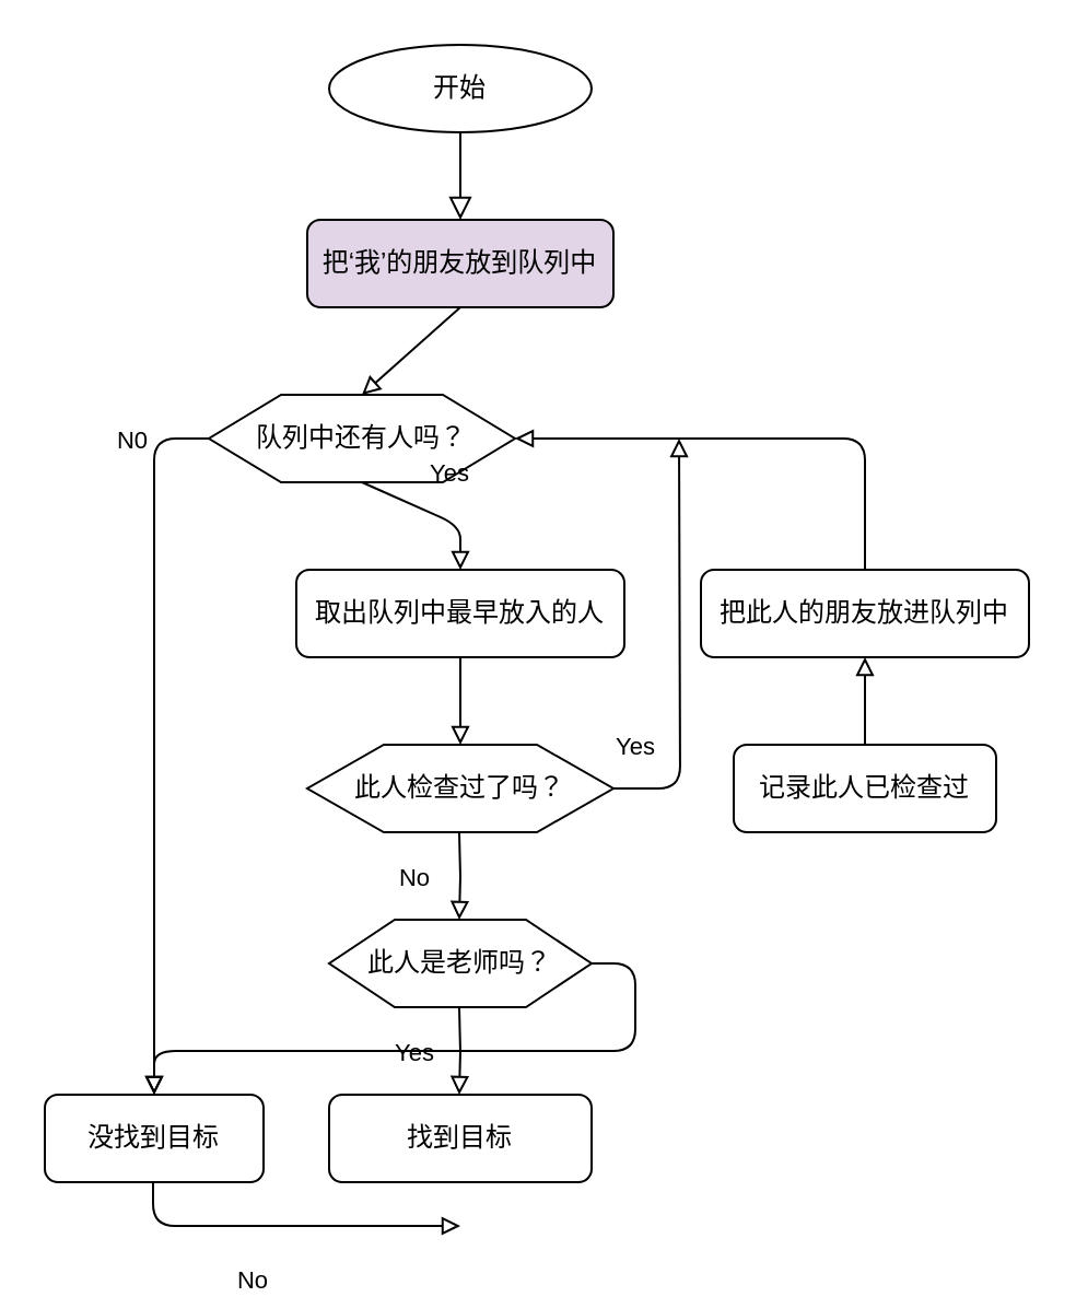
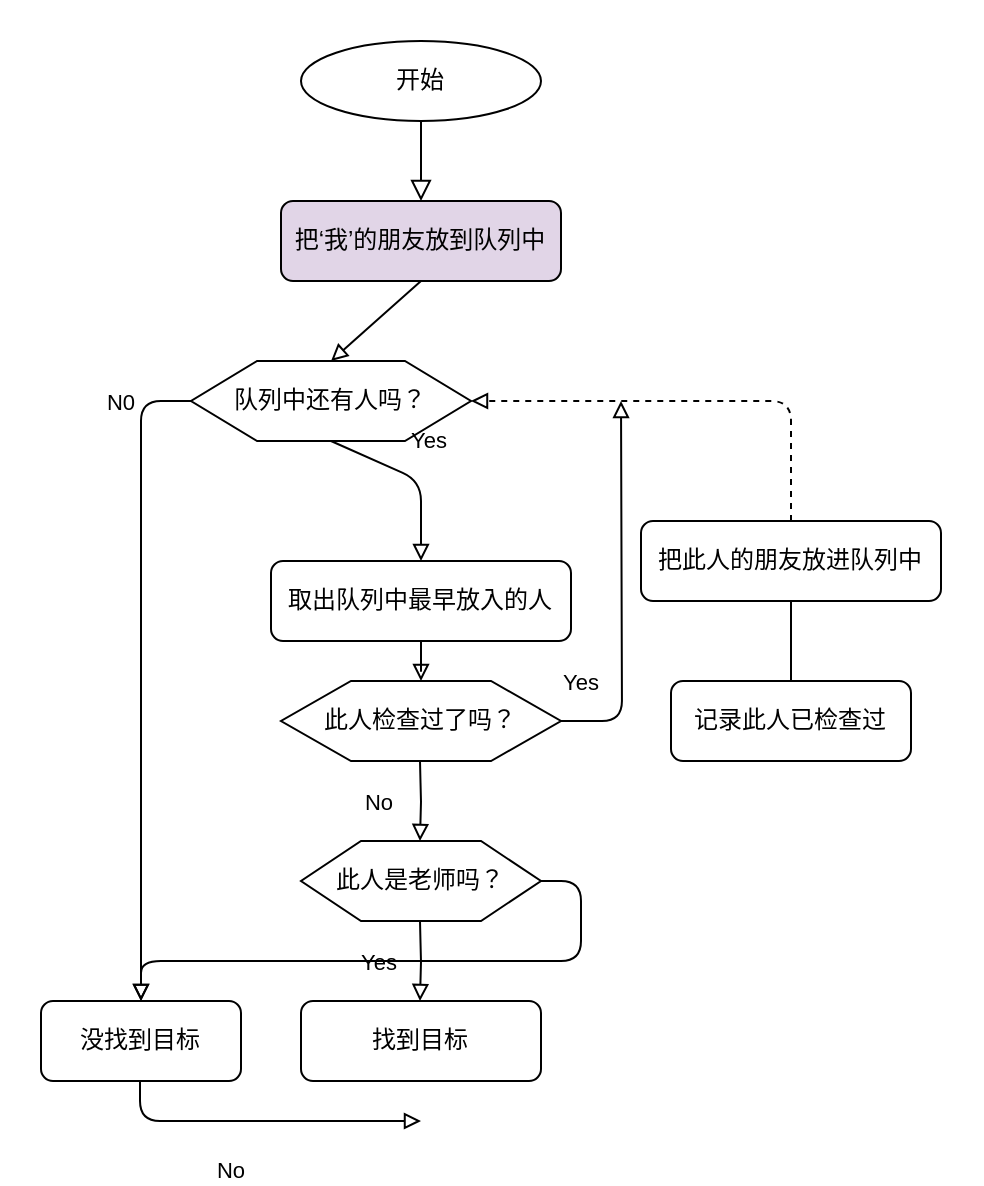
  <mxCell id="0" />
  <mxCell id="1" parent="0" />
  <mxCell id="2" value="" style="rounded=0;html=1;jettySize=auto;orthogonalLoop=1;fontSize=11;endArrow=block;endFill=0;endSize=8;strokeWidth=1;shadow=0;labelBackgroundColor=none;edgeStyle=orthogonalEdgeStyle;" parent="1" source="3" edge="1"><mxGeometry relative="1" as="geometry"><mxPoint x="210" y="100" as="targetPoint" /></mxGeometry></mxCell>
  <mxCell id="3" value="开始" style="ellipse;whiteSpace=wrap;html=1;fontSize=12;glass=0;strokeWidth=1;shadow=0;" parent="1" vertex="1"><mxGeometry x="150" y="20" width="120" height="40" as="geometry" /></mxCell>
  <mxCell id="4" value="把‘我’的朋友放到队列中" style="rounded=1;whiteSpace=wrap;html=1;fontSize=12;glass=0;strokeWidth=1;shadow=0;fillColor=#e1d5e7;" parent="1" vertex="1"><mxGeometry x="140" y="100" width="140" height="40" as="geometry" /></mxCell>
- <mxCell id="5" value="" style="edgeStyle=elbowEdgeStyle;orthogonalLoop=1;jettySize=auto;html=1;labelBackgroundColor=none;endArrow=block;endFill=0;" edge="1" parent="1" source="6" target="23"><mxGeometry relative="1" as="geometry" /></mxCell>
+ <mxCell id="5" value="" style="edgeStyle=elbowEdgeStyle;orthogonalLoop=1;jettySize=auto;html=1;labelBackgroundColor=none;endArrow=none;endFill=0;" edge="1" parent="1" source="6" target="23"><mxGeometry relative="1" as="geometry" /></mxCell>
  <mxCell id="6" value="记录此人已检查过" style="rounded=1;whiteSpace=wrap;html=1;fontSize=12;glass=0;strokeWidth=1;shadow=0;" parent="1" vertex="1"><mxGeometry x="335" y="340" width="120" height="40" as="geometry" /></mxCell>
  <mxCell id="7" style="edgeStyle=orthogonalEdgeStyle;orthogonalLoop=1;jettySize=auto;html=1;entryX=0.5;entryY=0;entryDx=0;entryDy=0;labelBackgroundColor=none;endArrow=block;endFill=0;" edge="1" parent="1" source="8" target="10"><mxGeometry relative="1" as="geometry" /></mxCell>
- <mxCell id="8" value="取出队列中最早放入的人" style="rounded=1;whiteSpace=wrap;html=1;fontSize=12;glass=0;strokeWidth=1;shadow=0;" parent="1" vertex="1"><mxGeometry x="135" y="260" width="150" height="40" as="geometry" /></mxCell>
+ <mxCell id="8" value="取出队列中最早放入的人" style="rounded=1;whiteSpace=wrap;html=1;fontSize=12;glass=0;strokeWidth=1;shadow=0;" parent="1" vertex="1"><mxGeometry x="135" y="280" width="150" height="40" as="geometry" /></mxCell>
  <mxCell id="9" value="队列中还有人吗？" style="shape=hexagon;perimeter=hexagonPerimeter2;whiteSpace=wrap;html=1;size=0.236;" vertex="1" parent="1"><mxGeometry x="95" y="180" width="140" height="40" as="geometry" /></mxCell>
  <mxCell id="10" value="此人检查过了吗？" style="shape=hexagon;perimeter=hexagonPerimeter2;whiteSpace=wrap;html=1;" vertex="1" parent="1"><mxGeometry x="140" y="340" width="140" height="40" as="geometry" /></mxCell>
  <mxCell id="11" value="此人是老师吗？" style="shape=hexagon;perimeter=hexagonPerimeter2;whiteSpace=wrap;html=1;" vertex="1" parent="1"><mxGeometry x="150" y="420" width="120" height="40" as="geometry" /></mxCell>
  <mxCell id="12" value="找到目标" style="rounded=1;whiteSpace=wrap;html=1;" vertex="1" parent="1"><mxGeometry x="150" y="500" width="120" height="40" as="geometry" /></mxCell>
  <mxCell id="13" value="N0" style="endArrow=block;html=1;exitX=0;exitY=0.5;exitDx=0;exitDy=0;endFill=0;edgeStyle=elbowEdgeStyle;entryX=0.5;entryY=0;entryDx=0;entryDy=0;" edge="1" parent="1" source="9" target="18"><mxGeometry x="-0.838" y="-10" width="50" height="50" relative="1" as="geometry"><mxPoint x="90" y="570" as="sourcePoint" /><mxPoint x="70" y="470" as="targetPoint" /><Array as="points"><mxPoint x="70" y="350" /></Array><mxPoint as="offset" /></mxGeometry></mxCell>
  <mxCell id="14" value="" style="endArrow=block;html=1;shadow=0;labelBackgroundColor=none;strokeWidth=1;exitX=0.5;exitY=1;exitDx=0;exitDy=0;entryX=0.5;entryY=0;entryDx=0;entryDy=0;endFill=0;" edge="1" parent="1" source="4" target="9"><mxGeometry width="50" height="50" relative="1" as="geometry"><mxPoint x="300" y="200" as="sourcePoint" /><mxPoint x="350" y="150" as="targetPoint" /></mxGeometry></mxCell>
  <mxCell id="15" value="Yes" style="endArrow=block;html=1;labelBackgroundColor=none;exitX=0.5;exitY=1;exitDx=0;exitDy=0;entryX=0.5;entryY=0;entryDx=0;entryDy=0;endFill=0;" edge="1" parent="1" source="9" target="8"><mxGeometry y="20" width="50" height="50" relative="1" as="geometry"><mxPoint x="360" y="290" as="sourcePoint" /><mxPoint x="410" y="240" as="targetPoint" /><Array as="points"><mxPoint x="210" y="240" /></Array><mxPoint as="offset" /></mxGeometry></mxCell>
  <mxCell id="16" value="No" style="edgeStyle=orthogonalEdgeStyle;orthogonalLoop=1;jettySize=auto;html=1;entryX=0.5;entryY=0;entryDx=0;entryDy=0;labelBackgroundColor=none;endArrow=block;endFill=0;" edge="1" parent="1"><mxGeometry y="21" relative="1" as="geometry"><mxPoint x="209.5" y="380" as="sourcePoint" /><mxPoint x="209.5" y="420" as="targetPoint" /><mxPoint as="offset" /></mxGeometry></mxCell>
  <mxCell id="17" value="Yes" style="edgeStyle=orthogonalEdgeStyle;orthogonalLoop=1;jettySize=auto;html=1;entryX=0.5;entryY=0;entryDx=0;entryDy=0;labelBackgroundColor=none;endArrow=block;endFill=0;" edge="1" parent="1"><mxGeometry y="21" relative="1" as="geometry"><mxPoint x="209.5" y="460" as="sourcePoint" /><mxPoint x="209.5" y="500" as="targetPoint" /><mxPoint as="offset" /></mxGeometry></mxCell>
  <mxCell id="18" value="没找到目标" style="rounded=1;whiteSpace=wrap;html=1;" vertex="1" parent="1"><mxGeometry x="20" y="500" width="100" height="40" as="geometry" /></mxCell>
  <mxCell id="19" value="" style="endArrow=block;html=1;exitX=0.5;exitY=1;exitDx=0;exitDy=0;edgeStyle=orthogonalEdgeStyle;endFill=0;labelBackgroundColor=none;" edge="1" parent="1"><mxGeometry width="50" height="50" relative="1" as="geometry"><mxPoint x="69.5" y="540" as="sourcePoint" /><mxPoint x="210" y="560" as="targetPoint" /><Array as="points"><mxPoint x="70" y="560" /><mxPoint x="130" y="560" /></Array></mxGeometry></mxCell>
  <mxCell id="20" value="Yes" style="edgeStyle=orthogonalEdgeStyle;orthogonalLoop=1;jettySize=auto;html=1;labelBackgroundColor=none;endArrow=block;endFill=0;exitX=1;exitY=0.5;exitDx=0;exitDy=0;" edge="1" parent="1" source="10"><mxGeometry x="-0.474" y="20" relative="1" as="geometry"><mxPoint x="320" y="360" as="sourcePoint" /><mxPoint x="310" y="200" as="targetPoint" /><mxPoint as="offset" /></mxGeometry></mxCell>
  <mxCell id="21" value="No" style="edgeStyle=orthogonalEdgeStyle;orthogonalLoop=1;jettySize=auto;html=1;labelBackgroundColor=none;endArrow=block;endFill=0;exitX=1;exitY=0.5;exitDx=0;exitDy=0;" edge="1" parent="1" source="11" target="18"><mxGeometry x="0.568" y="105" relative="1" as="geometry"><mxPoint x="320" y="420" as="sourcePoint" /><mxPoint x="320" y="460" as="targetPoint" /><mxPoint as="offset" /></mxGeometry></mxCell>
- <mxCell id="22" value="" style="edgeStyle=elbowEdgeStyle;orthogonalLoop=1;jettySize=auto;html=1;labelBackgroundColor=none;endArrow=block;endFill=0;entryX=1;entryY=0.5;entryDx=0;entryDy=0;exitX=0.5;exitY=0;exitDx=0;exitDy=0;" edge="1" parent="1" source="23" target="9"><mxGeometry relative="1" as="geometry"><mxPoint x="450" y="180" as="targetPoint" /><Array as="points"><mxPoint x="395" y="230" /></Array></mxGeometry></mxCell>
+ <mxCell id="22" value="" style="edgeStyle=elbowEdgeStyle;orthogonalLoop=1;jettySize=auto;html=1;labelBackgroundColor=none;endArrow=block;endFill=0;entryX=1;entryY=0.5;entryDx=0;entryDy=0;exitX=0.5;exitY=0;exitDx=0;exitDy=0;dashed=1;" edge="1" parent="1" source="23" target="9"><mxGeometry relative="1" as="geometry"><mxPoint x="450" y="180" as="targetPoint" /><Array as="points"><mxPoint x="395" y="230" /></Array></mxGeometry></mxCell>
  <mxCell id="23" value="把此人的朋友放进队列中" style="rounded=1;whiteSpace=wrap;html=1;" vertex="1" parent="1"><mxGeometry x="320" y="260" width="150" height="40" as="geometry" /></mxCell>
